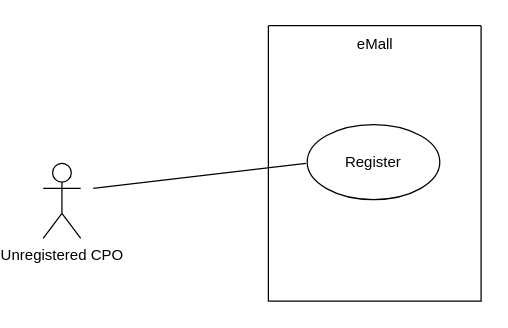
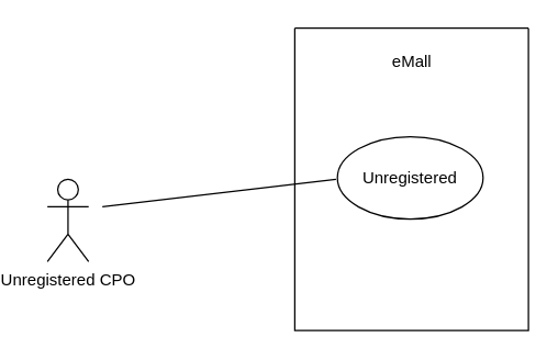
  <mxCell id="0" />
  <mxCell id="1" parent="0" />
  <mxCell id="2" value="Unregistered CPO" style="shape=umlActor;verticalLabelPosition=bottom;verticalAlign=top;html=1;outlineConnect=0;" vertex="1" parent="1"><mxGeometry x="20" y="130" width="30" height="60" as="geometry" /></mxCell>
  <mxCell id="3" value="" style="swimlane;startSize=0;" vertex="1" parent="1"><mxGeometry x="200" y="20" width="170" height="220" as="geometry"><mxRectangle x="370" y="70" width="50" height="40" as="alternateBounds" /></mxGeometry></mxCell>
- <mxCell id="4" value="Register" style="ellipse;whiteSpace=wrap;html=1;" vertex="1" parent="3"><mxGeometry x="31" y="79" width="106" height="60" as="geometry" /></mxCell>
- <mxCell id="5" value="eMall" style="text;html=1;align=center;verticalAlign=middle;resizable=0;points=[];autosize=1;strokeColor=none;fillColor=none;" vertex="1" parent="3"><mxGeometry x="60" width="50" height="30" as="geometry" /></mxCell>
+ <mxCell id="4" value="Unregistered" style="ellipse;whiteSpace=wrap;html=1;" vertex="1" parent="3"><mxGeometry x="31" y="79" width="106" height="60" as="geometry" /></mxCell>
+ <mxCell id="5" value="eMall" style="text;html=1;align=center;verticalAlign=middle;resizable=0;points=[];autosize=1;strokeColor=none;fillColor=none;" vertex="1" parent="3"><mxGeometry x="60" y="10" width="50" height="30" as="geometry" /></mxCell>
  <mxCell id="6" value="" style="endArrow=none;html=1;rounded=0;" edge="1" parent="1"><mxGeometry width="50" height="50" relative="1" as="geometry"><mxPoint x="60" y="150" as="sourcePoint" /><mxPoint x="230" y="130" as="targetPoint" /></mxGeometry></mxCell>
